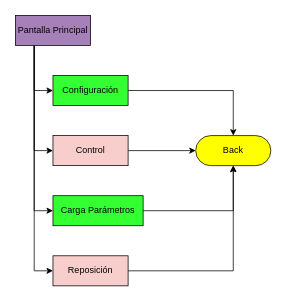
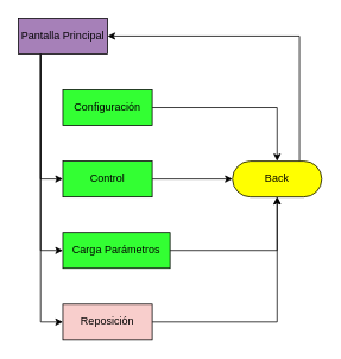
  <mxCell id="0" />
  <mxCell id="1" parent="0" />
  <mxCell id="2" style="edgeStyle=orthogonalEdgeStyle;rounded=0;orthogonalLoop=1;jettySize=auto;html=1;exitX=0.25;exitY=1;exitDx=0;exitDy=0;entryX=0;entryY=0.5;entryDx=0;entryDy=0;" edge="1" parent="1" source="6" target="14"><mxGeometry relative="1" as="geometry" /></mxCell>
- <mxCell id="3" style="edgeStyle=orthogonalEdgeStyle;rounded=0;orthogonalLoop=1;jettySize=auto;html=1;exitX=0.25;exitY=1;exitDx=0;exitDy=0;entryX=0;entryY=0.5;entryDx=0;entryDy=0;" edge="1" parent="1" source="6" target="8"><mxGeometry relative="1" as="geometry" /></mxCell>
  <mxCell id="4" style="edgeStyle=orthogonalEdgeStyle;rounded=0;orthogonalLoop=1;jettySize=auto;html=1;exitX=0.25;exitY=1;exitDx=0;exitDy=0;entryX=0;entryY=0.5;entryDx=0;entryDy=0;" edge="1" parent="1" source="6" target="12"><mxGeometry relative="1" as="geometry" /></mxCell>
  <mxCell id="5" style="edgeStyle=orthogonalEdgeStyle;rounded=0;orthogonalLoop=1;jettySize=auto;html=1;exitX=0.25;exitY=1;exitDx=0;exitDy=0;entryX=0;entryY=0.5;entryDx=0;entryDy=0;" edge="1" parent="1" source="6" target="10"><mxGeometry relative="1" as="geometry" /></mxCell>
  <mxCell id="6" value="Pantalla Principal" style="whiteSpace=wrap;html=1;align=center;fillColor=#A680B8;" parent="1" vertex="1"><mxGeometry x="20" y="20" width="100" height="40" as="geometry" /></mxCell>
  <mxCell id="7" style="edgeStyle=orthogonalEdgeStyle;rounded=0;orthogonalLoop=1;jettySize=auto;html=1;exitX=1;exitY=0.5;exitDx=0;exitDy=0;" edge="1" parent="1" source="8" target="16"><mxGeometry relative="1" as="geometry" /></mxCell>
  <mxCell id="8" value="Configuración" style="whiteSpace=wrap;html=1;align=center;fillColor=#33FF33;" parent="1" vertex="1"><mxGeometry x="70" y="100" width="100" height="40" as="geometry" /></mxCell>
  <mxCell id="9" style="edgeStyle=orthogonalEdgeStyle;rounded=0;orthogonalLoop=1;jettySize=auto;html=1;exitX=1;exitY=0.5;exitDx=0;exitDy=0;entryX=0.5;entryY=1;entryDx=0;entryDy=0;" edge="1" parent="1" source="10" target="16"><mxGeometry relative="1" as="geometry" /></mxCell>
  <mxCell id="10" value="Carga Parámetros" style="whiteSpace=wrap;html=1;align=center;fillColor=#33FF33;" parent="1" vertex="1"><mxGeometry x="70" y="260" width="120" height="40" as="geometry" /></mxCell>
  <mxCell id="11" style="edgeStyle=orthogonalEdgeStyle;rounded=0;orthogonalLoop=1;jettySize=auto;html=1;exitX=1;exitY=0.5;exitDx=0;exitDy=0;entryX=0;entryY=0.5;entryDx=0;entryDy=0;" edge="1" parent="1" source="12" target="16"><mxGeometry relative="1" as="geometry" /></mxCell>
- <mxCell id="12" value="Control" style="whiteSpace=wrap;html=1;align=center;fillColor=#f8cecc;" parent="1" vertex="1"><mxGeometry x="70" y="180" width="100" height="40" as="geometry" /></mxCell>
+ <mxCell id="12" value="Control" style="whiteSpace=wrap;html=1;align=center;fillColor=#33FF33;" parent="1" vertex="1"><mxGeometry x="70" y="180" width="100" height="40" as="geometry" /></mxCell>
  <mxCell id="13" style="edgeStyle=orthogonalEdgeStyle;rounded=0;orthogonalLoop=1;jettySize=auto;html=1;exitX=1;exitY=0.5;exitDx=0;exitDy=0;entryX=0.5;entryY=1;entryDx=0;entryDy=0;" edge="1" parent="1" source="14" target="16"><mxGeometry relative="1" as="geometry" /></mxCell>
  <mxCell id="14" value="Reposición" style="whiteSpace=wrap;html=1;align=center;fillColor=#f8cecc;" parent="1" vertex="1"><mxGeometry x="70" y="340" width="100" height="40" as="geometry" /></mxCell>
+ <mxCell id="15" style="edgeStyle=orthogonalEdgeStyle;rounded=0;orthogonalLoop=1;jettySize=auto;html=1;exitX=0.75;exitY=0;exitDx=0;exitDy=0;entryX=1;entryY=0.5;entryDx=0;entryDy=0;" edge="1" parent="1" source="16" target="6"><mxGeometry relative="1" as="geometry" /></mxCell>
  <mxCell id="16" value="Back" style="rounded=1;whiteSpace=wrap;html=1;arcSize=50;fillColor=#FFFF00;" vertex="1" parent="1"><mxGeometry x="260" y="180" width="100" height="40" as="geometry" /></mxCell>
